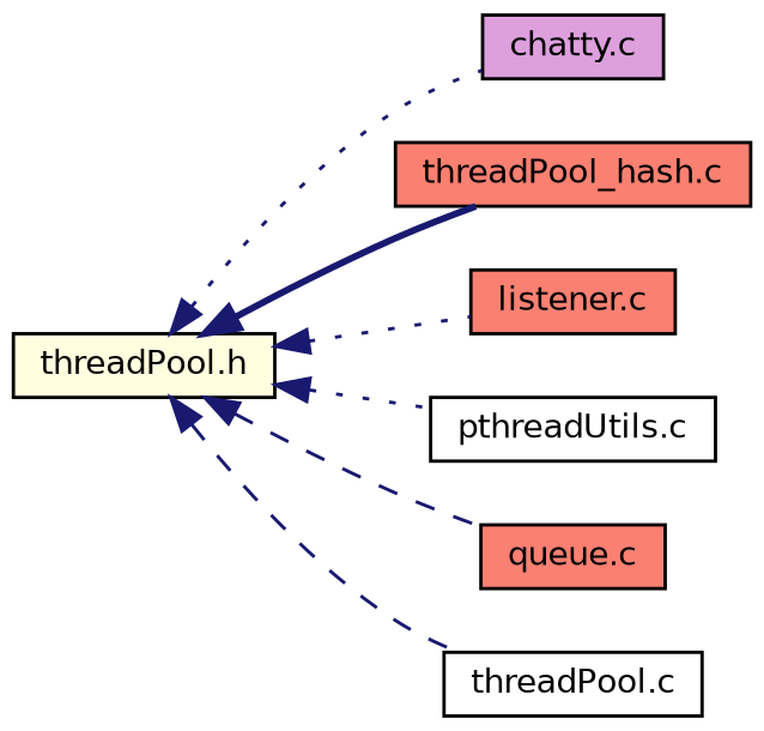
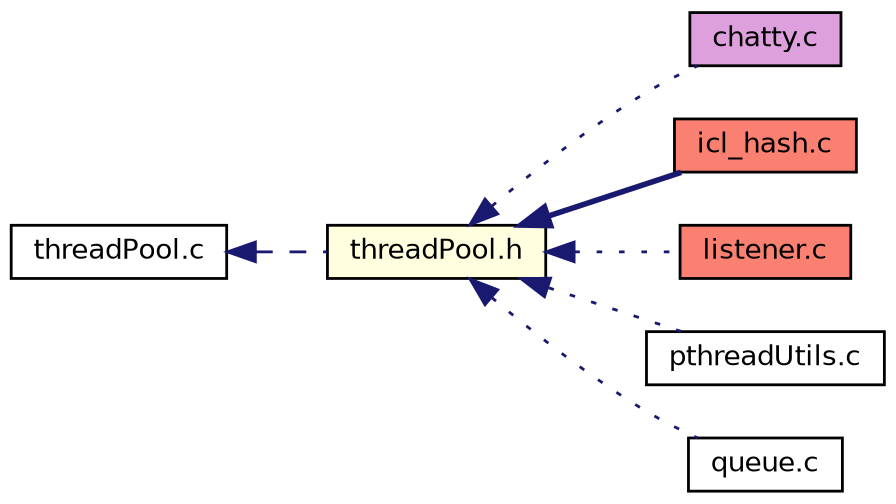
  digraph {
    rankdir=LR
    node [color=black fillcolor=white fontname=Helvetica fontsize=10 shape=record style=filled]
    edge [color=midnightblue dir=back fontname=Helvetica fontsize=10 labelfontname=Helvetica labelfontsize=10 style=dotted]
    n1 [fillcolor=lightyellow fontcolor=black height=0.2 label="threadPool.h" width=0.4]
    n2 [fillcolor=plum height=0.2 label="chatty.c" width=0.4]
-   n3 [fillcolor=salmon height=0.2 label="threadPool_hash.c" width=0.4]
+   n3 [fillcolor=salmon height=0.2 label="icl_hash.c" width=0.4]
    n4 [fillcolor=salmon height=0.2 label="listener.c" width=0.4]
    n5 [height=0.2 label="pthreadUtils.c" width=0.4]
-   n6 [fillcolor=salmon height=0.2 label="queue.c" width=0.4]
+   n6 [height=0.2 label="queue.c" width=0.4]
    n7 [height=0.2 label="threadPool.c" width=0.4]
    n1 -> n2
    n1 -> n3 [style=bold]
    n1 -> n4
    n1 -> n5
-   n1 -> n6 [style=dashed]
-   n1 -> n7 [style=dashed]
+   n1 -> n6
+   n7 -> n1 [style=dashed]
  }
